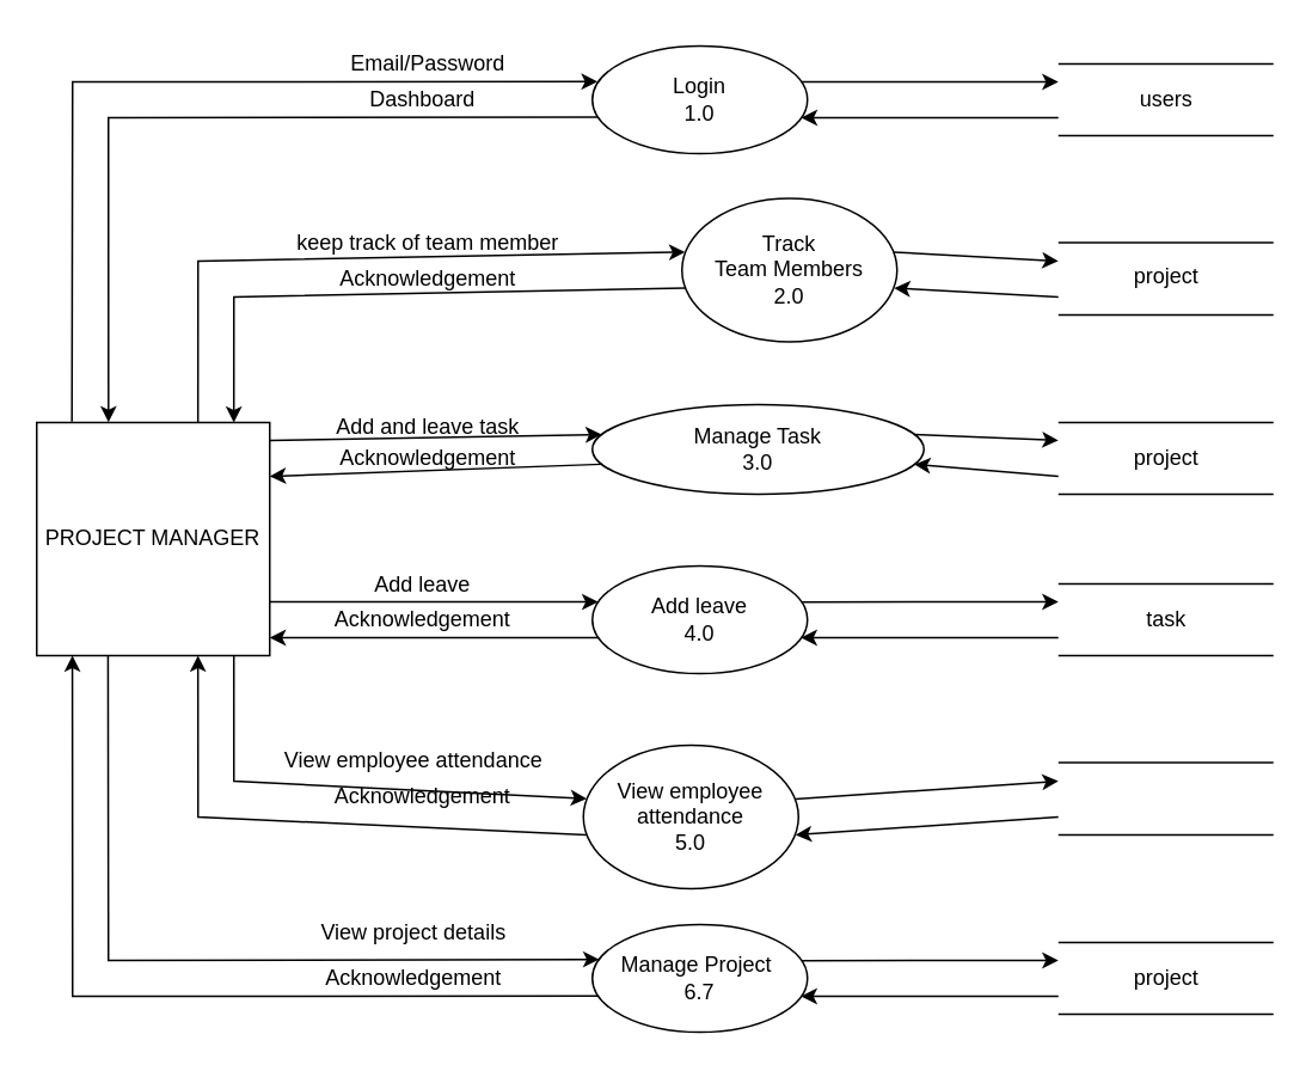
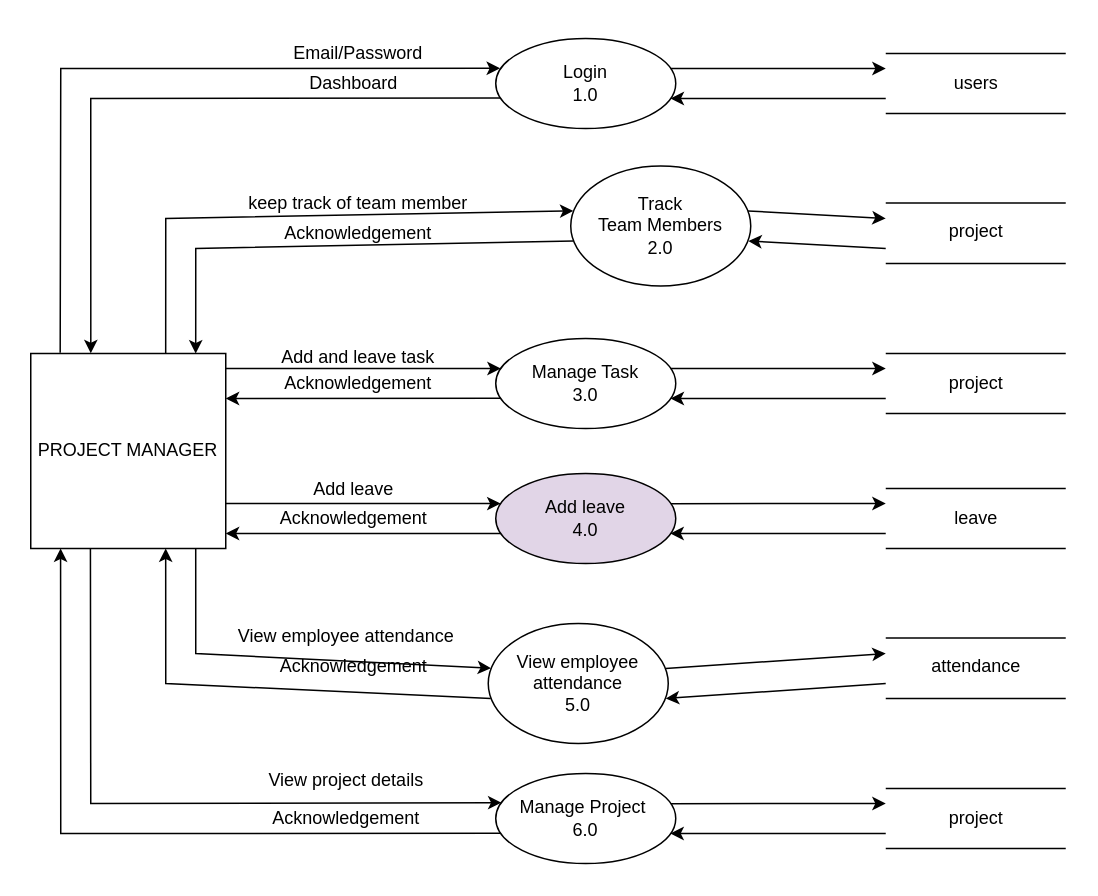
  <mxCell id="0" />
  <mxCell id="1" parent="0" />
  <mxCell id="2" value="PROJECT MANAGER" style="whiteSpace=wrap;html=1;aspect=fixed;" parent="1" vertex="1"><mxGeometry x="20" y="235" width="130" height="130" as="geometry" /></mxCell>
  <mxCell id="3" value="" style="endArrow=classic;html=1;rounded=0;exitX=0.151;exitY=-0.004;exitDx=0;exitDy=0;exitPerimeter=0;entryX=0.024;entryY=0.331;entryDx=0;entryDy=0;entryPerimeter=0;" parent="1" source="2" target="51" edge="1"><mxGeometry width="50" height="50" relative="1" as="geometry"><mxPoint x="50" y="225" as="sourcePoint" /><mxPoint x="352.88" y="-24.68" as="targetPoint" /><Array as="points"><mxPoint x="40" y="45" /></Array></mxGeometry></mxCell>
  <mxCell id="4" value="" style="endArrow=classic;html=1;rounded=0;exitX=0.024;exitY=0.662;exitDx=0;exitDy=0;exitPerimeter=0;entryX=0.308;entryY=-0.001;entryDx=0;entryDy=0;entryPerimeter=0;" parent="1" source="51" target="2" edge="1"><mxGeometry width="50" height="50" relative="1" as="geometry"><mxPoint x="351.32" y="-5.4" as="sourcePoint" /><mxPoint x="70" y="225" as="targetPoint" /><Array as="points"><mxPoint x="60" y="65" /></Array></mxGeometry></mxCell>
  <mxCell id="5" value="" style="endArrow=classic;html=1;rounded=0;exitX=0.692;exitY=0.001;exitDx=0;exitDy=0;exitPerimeter=0;entryX=0.015;entryY=0.374;entryDx=0;entryDy=0;entryPerimeter=0;" parent="1" source="2" target="45" edge="1"><mxGeometry width="50" height="50" relative="1" as="geometry"><mxPoint x="80.04" y="228" as="sourcePoint" /><mxPoint x="350.96" y="105.6" as="targetPoint" /><Array as="points"><mxPoint x="110" y="145" /></Array></mxGeometry></mxCell>
  <mxCell id="6" value="" style="endArrow=classic;html=1;rounded=0;entryX=0.846;entryY=0;entryDx=0;entryDy=0;entryPerimeter=0;exitX=0.016;exitY=0.625;exitDx=0;exitDy=0;exitPerimeter=0;" parent="1" source="45" target="2" edge="1"><mxGeometry width="50" height="50" relative="1" as="geometry"><mxPoint x="354.8" y="125.84" as="sourcePoint" /><mxPoint x="99.22" y="229" as="targetPoint" /><Array as="points"><mxPoint x="130" y="165" /></Array></mxGeometry></mxCell>
  <mxCell id="7" value="" style="endArrow=classic;html=1;rounded=0;exitX=0.846;exitY=1.001;exitDx=0;exitDy=0;exitPerimeter=0;entryX=0.016;entryY=0.372;entryDx=0;entryDy=0;entryPerimeter=0;" parent="1" source="2" target="39" edge="1"><mxGeometry width="50" height="50" relative="1" as="geometry"><mxPoint x="128.32" y="433.45" as="sourcePoint" /><mxPoint x="290" y="405" as="targetPoint" /><Array as="points"><mxPoint x="130" y="435" /></Array></mxGeometry></mxCell>
  <mxCell id="8" value="" style="endArrow=classic;html=1;rounded=0;exitX=0.014;exitY=0.624;exitDx=0;exitDy=0;exitPerimeter=0;entryX=0.692;entryY=1;entryDx=0;entryDy=0;entryPerimeter=0;" parent="1" source="39" target="2" edge="1"><mxGeometry width="50" height="50" relative="1" as="geometry"><mxPoint x="290" y="425" as="sourcePoint" /><mxPoint x="110" y="355" as="targetPoint" /><Array as="points"><mxPoint x="110" y="455" /></Array></mxGeometry></mxCell>
  <mxCell id="9" value="" style="endArrow=classic;html=1;rounded=0;exitX=0.306;exitY=1;exitDx=0;exitDy=0;entryX=0.032;entryY=0.324;entryDx=0;entryDy=0;entryPerimeter=0;exitPerimeter=0;" parent="1" source="2" target="58" edge="1"><mxGeometry width="50" height="50" relative="1" as="geometry"><mxPoint x="100.83" y="472.89" as="sourcePoint" /><mxPoint x="350.24" y="589.22" as="targetPoint" /><Array as="points"><mxPoint x="60" y="535" /></Array></mxGeometry></mxCell>
  <mxCell id="10" value="" style="endArrow=classic;html=1;rounded=0;entryX=0.153;entryY=1;entryDx=0;entryDy=0;entryPerimeter=0;exitX=0.025;exitY=0.665;exitDx=0;exitDy=0;exitPerimeter=0;" parent="1" source="58" target="2" edge="1"><mxGeometry width="50" height="50" relative="1" as="geometry"><mxPoint x="356.84" y="612.32" as="sourcePoint" /><mxPoint x="89.83" y="473.44" as="targetPoint" /><Array as="points"><mxPoint x="40" y="555" /></Array></mxGeometry></mxCell>
  <mxCell id="11" value="" style="endArrow=none;html=1;rounded=0;" parent="1" edge="1"><mxGeometry width="50" height="50" relative="1" as="geometry"><mxPoint x="590" y="325" as="sourcePoint" /><mxPoint x="710" y="325" as="targetPoint" /></mxGeometry></mxCell>
  <mxCell id="12" value="keep track of team member" style="text;html=1;align=center;verticalAlign=middle;resizable=0;points=[];autosize=1;strokeColor=none;fillColor=none;" parent="1" vertex="1"><mxGeometry x="153" y="120" width="170" height="30" as="geometry" /></mxCell>
  <mxCell id="13" value="Acknowledgement" style="text;html=1;align=center;verticalAlign=middle;resizable=0;points=[];autosize=1;strokeColor=none;fillColor=none;" parent="1" vertex="1"><mxGeometry x="178" y="140" width="120" height="30" as="geometry" /></mxCell>
  <mxCell id="14" value="View employee attendance" style="text;html=1;align=center;verticalAlign=middle;resizable=0;points=[];autosize=1;strokeColor=none;fillColor=none;" parent="1" vertex="1"><mxGeometry x="145" y="409" width="170" height="30" as="geometry" /></mxCell>
  <mxCell id="15" value="Acknowledgement" style="text;html=1;align=center;verticalAlign=middle;resizable=0;points=[];autosize=1;strokeColor=none;fillColor=none;" parent="1" vertex="1"><mxGeometry x="175" y="429" width="120" height="30" as="geometry" /></mxCell>
  <mxCell id="16" value="View project details" style="text;html=1;align=center;verticalAlign=middle;resizable=0;points=[];autosize=1;strokeColor=none;fillColor=none;" parent="1" vertex="1"><mxGeometry x="165" y="505" width="130" height="30" as="geometry" /></mxCell>
  <mxCell id="17" value="Acknowledgement" style="text;html=1;align=center;verticalAlign=middle;resizable=0;points=[];autosize=1;strokeColor=none;fillColor=none;" parent="1" vertex="1"><mxGeometry x="170" y="530" width="120" height="30" as="geometry" /></mxCell>
  <mxCell id="18" value="Email/Password" style="text;html=1;align=center;verticalAlign=middle;resizable=0;points=[];autosize=1;strokeColor=none;fillColor=none;" parent="1" vertex="1"><mxGeometry x="183" y="20" width="110" height="30" as="geometry" /></mxCell>
  <mxCell id="19" value="Dashboard" style="text;html=1;align=center;verticalAlign=middle;resizable=0;points=[];autosize=1;strokeColor=none;fillColor=none;" parent="1" vertex="1"><mxGeometry x="195" y="40" width="80" height="30" as="geometry" /></mxCell>
- <mxCell id="20" value="Manage Task&lt;br style=&quot;border-color: var(--border-color);&quot;&gt;3.0" style="ellipse;whiteSpace=wrap;html=1;" parent="1" vertex="1"><mxGeometry x="330" y="225" width="185" height="50" as="geometry" /></mxCell>
+ <mxCell id="20" value="Manage Task&lt;br style=&quot;border-color: var(--border-color);&quot;&gt;3.0" style="ellipse;whiteSpace=wrap;html=1;" parent="1" vertex="1"><mxGeometry x="330" y="225" width="120" height="60" as="geometry" /></mxCell>
  <mxCell id="21" value="" style="endArrow=classic;html=1;rounded=0;entryX=0.028;entryY=0.333;entryDx=0;entryDy=0;entryPerimeter=0;exitX=1;exitY=0.077;exitDx=0;exitDy=0;exitPerimeter=0;" parent="1" target="20" edge="1"><mxGeometry width="50" height="50" relative="1" as="geometry"><mxPoint x="150" y="245" as="sourcePoint" /><mxPoint x="330" y="247" as="targetPoint" /></mxGeometry></mxCell>
  <mxCell id="22" value="" style="endArrow=classic;html=1;rounded=0;entryX=1;entryY=0.23;entryDx=0;entryDy=0;entryPerimeter=0;exitX=0.028;exitY=0.665;exitDx=0;exitDy=0;exitPerimeter=0;" parent="1" source="20" edge="1"><mxGeometry width="50" height="50" relative="1" as="geometry"><mxPoint x="320" y="267" as="sourcePoint" /><mxPoint x="150" y="265" as="targetPoint" /></mxGeometry></mxCell>
  <mxCell id="23" value="" style="endArrow=classic;html=1;rounded=0;exitX=0.97;exitY=0.334;exitDx=0;exitDy=0;exitPerimeter=0;" parent="1" source="20" edge="1"><mxGeometry width="50" height="50" relative="1" as="geometry"><mxPoint x="450" y="250" as="sourcePoint" /><mxPoint x="590" y="245" as="targetPoint" /></mxGeometry></mxCell>
  <mxCell id="24" value="" style="endArrow=classic;html=1;rounded=0;entryX=0.971;entryY=0.667;entryDx=0;entryDy=0;entryPerimeter=0;" parent="1" target="20" edge="1"><mxGeometry width="50" height="50" relative="1" as="geometry"><mxPoint x="590" y="265" as="sourcePoint" /><mxPoint x="448.68" y="267.28" as="targetPoint" /></mxGeometry></mxCell>
  <mxCell id="25" value="" style="endArrow=none;html=1;rounded=0;" parent="1" edge="1"><mxGeometry width="50" height="50" relative="1" as="geometry"><mxPoint x="590" y="235" as="sourcePoint" /><mxPoint x="710" y="235" as="targetPoint" /></mxGeometry></mxCell>
  <mxCell id="26" value="" style="endArrow=none;html=1;rounded=0;" parent="1" edge="1"><mxGeometry width="50" height="50" relative="1" as="geometry"><mxPoint x="590" y="275" as="sourcePoint" /><mxPoint x="710" y="275" as="targetPoint" /></mxGeometry></mxCell>
  <mxCell id="27" value="Acknowledgement" style="text;html=1;align=center;verticalAlign=middle;resizable=0;points=[];autosize=1;strokeColor=none;fillColor=none;" parent="1" vertex="1"><mxGeometry x="178" y="240" width="120" height="30" as="geometry" /></mxCell>
  <mxCell id="28" value="&lt;font style=&quot;font-size: 12px;&quot;&gt;Add and leave task&lt;/font&gt;" style="text;html=1;align=center;verticalAlign=middle;resizable=0;points=[];autosize=1;strokeColor=none;fillColor=none;fontSize=16;" parent="1" vertex="1"><mxGeometry x="173" y="221" width="130" height="30" as="geometry" /></mxCell>
  <mxCell id="29" value="project" style="text;html=1;align=center;verticalAlign=middle;resizable=0;points=[];autosize=1;strokeColor=none;fillColor=none;" parent="1" vertex="1"><mxGeometry x="620" y="240" width="60" height="30" as="geometry" /></mxCell>
- <mxCell id="30" value="Add leave&lt;br style=&quot;border-color: var(--border-color);&quot;&gt;4.0" style="ellipse;whiteSpace=wrap;html=1;" parent="1" vertex="1"><mxGeometry x="330" y="315" width="120" height="60" as="geometry" /></mxCell>
+ <mxCell id="30" value="Add leave&lt;br style=&quot;border-color: var(--border-color);&quot;&gt;4.0" style="ellipse;whiteSpace=wrap;html=1;fillColor=#e1d5e7;" parent="1" vertex="1"><mxGeometry x="330" y="315" width="120" height="60" as="geometry" /></mxCell>
  <mxCell id="31" value="" style="endArrow=classic;html=1;rounded=0;entryX=0.027;entryY=0.334;entryDx=0;entryDy=0;entryPerimeter=0;exitX=1.001;exitY=0.77;exitDx=0;exitDy=0;exitPerimeter=0;" parent="1" target="30" edge="1"><mxGeometry width="50" height="50" relative="1" as="geometry"><mxPoint x="150" y="335" as="sourcePoint" /><mxPoint x="330" y="337" as="targetPoint" /></mxGeometry></mxCell>
  <mxCell id="32" value="" style="endArrow=classic;html=1;rounded=0;entryX=1.001;entryY=0.922;entryDx=0;entryDy=0;entryPerimeter=0;exitX=0.028;exitY=0.668;exitDx=0;exitDy=0;exitPerimeter=0;" parent="1" source="30" edge="1"><mxGeometry width="50" height="50" relative="1" as="geometry"><mxPoint x="320" y="357" as="sourcePoint" /><mxPoint x="150" y="355" as="targetPoint" /></mxGeometry></mxCell>
  <mxCell id="33" value="" style="endArrow=classic;html=1;rounded=0;exitX=0.972;exitY=0.335;exitDx=0;exitDy=0;exitPerimeter=0;" parent="1" source="30" edge="1"><mxGeometry width="50" height="50" relative="1" as="geometry"><mxPoint x="450" y="340" as="sourcePoint" /><mxPoint x="590" y="335" as="targetPoint" /></mxGeometry></mxCell>
  <mxCell id="34" value="" style="endArrow=classic;html=1;rounded=0;entryX=0.97;entryY=0.667;entryDx=0;entryDy=0;entryPerimeter=0;" parent="1" target="30" edge="1"><mxGeometry width="50" height="50" relative="1" as="geometry"><mxPoint x="590" y="355" as="sourcePoint" /><mxPoint x="448.68" y="357.28" as="targetPoint" /></mxGeometry></mxCell>
- <mxCell id="35" value="task" style="text;html=1;align=center;verticalAlign=middle;resizable=0;points=[];autosize=1;strokeColor=none;fillColor=none;" parent="1" vertex="1"><mxGeometry x="625" y="330" width="50" height="30" as="geometry" /></mxCell>
+ <mxCell id="35" value="leave" style="text;html=1;align=center;verticalAlign=middle;resizable=0;points=[];autosize=1;strokeColor=none;fillColor=none;" parent="1" vertex="1"><mxGeometry x="625" y="330" width="50" height="30" as="geometry" /></mxCell>
  <mxCell id="36" value="" style="endArrow=none;html=1;rounded=0;" parent="1" edge="1"><mxGeometry width="50" height="50" relative="1" as="geometry"><mxPoint x="590" y="365" as="sourcePoint" /><mxPoint x="710" y="365" as="targetPoint" /></mxGeometry></mxCell>
  <mxCell id="37" value="Add leave" style="text;html=1;align=center;verticalAlign=middle;resizable=0;points=[];autosize=1;strokeColor=none;fillColor=none;" parent="1" vertex="1"><mxGeometry x="195" y="311" width="80" height="30" as="geometry" /></mxCell>
  <mxCell id="38" value="Acknowledgement" style="text;html=1;align=center;verticalAlign=middle;resizable=0;points=[];autosize=1;strokeColor=none;fillColor=none;" parent="1" vertex="1"><mxGeometry x="175" y="330" width="120" height="30" as="geometry" /></mxCell>
  <mxCell id="39" value="View employee attendance&lt;br style=&quot;border-color: var(--border-color);&quot;&gt;5.0" style="ellipse;whiteSpace=wrap;html=1;" parent="1" vertex="1"><mxGeometry x="325" y="415" width="120" height="80" as="geometry" /></mxCell>
  <mxCell id="40" value="" style="endArrow=classic;html=1;rounded=0;exitX=0.985;exitY=0.375;exitDx=0;exitDy=0;exitPerimeter=0;" parent="1" source="39" edge="1"><mxGeometry width="50" height="50" relative="1" as="geometry"><mxPoint x="455" y="449" as="sourcePoint" /><mxPoint x="590" y="435" as="targetPoint" /></mxGeometry></mxCell>
  <mxCell id="41" value="" style="endArrow=classic;html=1;rounded=0;entryX=0.986;entryY=0.625;entryDx=0;entryDy=0;entryPerimeter=0;" parent="1" target="39" edge="1"><mxGeometry width="50" height="50" relative="1" as="geometry"><mxPoint x="590" y="455" as="sourcePoint" /><mxPoint x="451" y="468" as="targetPoint" /></mxGeometry></mxCell>
  <mxCell id="42" value="" style="endArrow=none;html=1;rounded=0;" parent="1" edge="1"><mxGeometry width="50" height="50" relative="1" as="geometry"><mxPoint x="590" y="424.71" as="sourcePoint" /><mxPoint x="710" y="424.71" as="targetPoint" /></mxGeometry></mxCell>
  <mxCell id="43" value="" style="endArrow=none;html=1;rounded=0;" parent="1" edge="1"><mxGeometry width="50" height="50" relative="1" as="geometry"><mxPoint x="590" y="465" as="sourcePoint" /><mxPoint x="710" y="465" as="targetPoint" /></mxGeometry></mxCell>
+ <mxCell id="44" value="attendance" style="text;html=1;align=center;verticalAlign=middle;resizable=0;points=[];autosize=1;strokeColor=none;fillColor=none;" parent="1" vertex="1"><mxGeometry x="610" y="429" width="80" height="30" as="geometry" /></mxCell>
  <mxCell id="45" value="Track&lt;br style=&quot;border-color: var(--border-color);&quot;&gt;Team Members&lt;br style=&quot;border-color: var(--border-color);&quot;&gt;2.0" style="ellipse;whiteSpace=wrap;html=1;" parent="1" vertex="1"><mxGeometry x="380" y="110" width="120" height="80" as="geometry" /></mxCell>
  <mxCell id="46" value="" style="endArrow=classic;html=1;rounded=0;exitX=0.985;exitY=0.375;exitDx=0;exitDy=0;exitPerimeter=0;" parent="1" source="45" edge="1"><mxGeometry width="50" height="50" relative="1" as="geometry"><mxPoint x="455" y="159" as="sourcePoint" /><mxPoint x="590" y="145" as="targetPoint" /></mxGeometry></mxCell>
  <mxCell id="47" value="" style="endArrow=classic;html=1;rounded=0;entryX=0.986;entryY=0.625;entryDx=0;entryDy=0;entryPerimeter=0;" parent="1" target="45" edge="1"><mxGeometry width="50" height="50" relative="1" as="geometry"><mxPoint x="590" y="165" as="sourcePoint" /><mxPoint x="451" y="178" as="targetPoint" /></mxGeometry></mxCell>
  <mxCell id="48" value="" style="endArrow=none;html=1;rounded=0;" parent="1" edge="1"><mxGeometry width="50" height="50" relative="1" as="geometry"><mxPoint x="590" y="134.71" as="sourcePoint" /><mxPoint x="710" y="134.71" as="targetPoint" /></mxGeometry></mxCell>
  <mxCell id="49" value="" style="endArrow=none;html=1;rounded=0;" parent="1" edge="1"><mxGeometry width="50" height="50" relative="1" as="geometry"><mxPoint x="590" y="175" as="sourcePoint" /><mxPoint x="710" y="175" as="targetPoint" /></mxGeometry></mxCell>
  <mxCell id="50" value="project" style="text;html=1;align=center;verticalAlign=middle;resizable=0;points=[];autosize=1;strokeColor=none;fillColor=none;" parent="1" vertex="1"><mxGeometry x="620" y="139" width="60" height="30" as="geometry" /></mxCell>
  <mxCell id="51" value="Login&lt;br style=&quot;border-color: var(--border-color);&quot;&gt;1.0" style="ellipse;whiteSpace=wrap;html=1;" parent="1" vertex="1"><mxGeometry x="330" y="25" width="120" height="60" as="geometry" /></mxCell>
  <mxCell id="52" value="" style="endArrow=classic;html=1;rounded=0;exitX=0.97;exitY=0.334;exitDx=0;exitDy=0;exitPerimeter=0;" parent="1" source="51" edge="1"><mxGeometry width="50" height="50" relative="1" as="geometry"><mxPoint x="450" y="50" as="sourcePoint" /><mxPoint x="590" y="45" as="targetPoint" /></mxGeometry></mxCell>
  <mxCell id="53" value="" style="endArrow=classic;html=1;rounded=0;entryX=0.971;entryY=0.667;entryDx=0;entryDy=0;entryPerimeter=0;" parent="1" target="51" edge="1"><mxGeometry width="50" height="50" relative="1" as="geometry"><mxPoint x="590" y="65" as="sourcePoint" /><mxPoint x="448.68" y="67.28" as="targetPoint" /></mxGeometry></mxCell>
  <mxCell id="54" value="" style="endArrow=none;html=1;rounded=0;" parent="1" edge="1"><mxGeometry width="50" height="50" relative="1" as="geometry"><mxPoint x="590" y="35" as="sourcePoint" /><mxPoint x="710" y="35" as="targetPoint" /></mxGeometry></mxCell>
  <mxCell id="55" value="" style="endArrow=none;html=1;rounded=0;" parent="1" edge="1"><mxGeometry width="50" height="50" relative="1" as="geometry"><mxPoint x="590" y="75" as="sourcePoint" /><mxPoint x="710" y="75" as="targetPoint" /></mxGeometry></mxCell>
  <mxCell id="56" value="users" style="text;html=1;align=center;verticalAlign=middle;resizable=0;points=[];autosize=1;strokeColor=none;fillColor=none;" parent="1" vertex="1"><mxGeometry x="625" y="40" width="50" height="30" as="geometry" /></mxCell>
  <mxCell id="57" value="" style="endArrow=none;html=1;rounded=0;" parent="1" edge="1"><mxGeometry width="50" height="50" relative="1" as="geometry"><mxPoint x="590" y="525" as="sourcePoint" /><mxPoint x="710" y="525" as="targetPoint" /></mxGeometry></mxCell>
- <mxCell id="58" value="Manage Project&amp;nbsp;&lt;br style=&quot;border-color: var(--border-color);&quot;&gt;6.7" style="ellipse;whiteSpace=wrap;html=1;" parent="1" vertex="1"><mxGeometry x="330" y="515" width="120" height="60" as="geometry" /></mxCell>
+ <mxCell id="58" value="Manage Project&amp;nbsp;&lt;br style=&quot;border-color: var(--border-color);&quot;&gt;6.0" style="ellipse;whiteSpace=wrap;html=1;" parent="1" vertex="1"><mxGeometry x="330" y="515" width="120" height="60" as="geometry" /></mxCell>
  <mxCell id="59" value="" style="endArrow=classic;html=1;rounded=0;exitX=0.972;exitY=0.335;exitDx=0;exitDy=0;exitPerimeter=0;" parent="1" source="58" edge="1"><mxGeometry width="50" height="50" relative="1" as="geometry"><mxPoint x="450" y="540" as="sourcePoint" /><mxPoint x="590" y="535" as="targetPoint" /></mxGeometry></mxCell>
  <mxCell id="60" value="" style="endArrow=classic;html=1;rounded=0;entryX=0.97;entryY=0.667;entryDx=0;entryDy=0;entryPerimeter=0;" parent="1" target="58" edge="1"><mxGeometry width="50" height="50" relative="1" as="geometry"><mxPoint x="590" y="555" as="sourcePoint" /><mxPoint x="448.68" y="557.28" as="targetPoint" /></mxGeometry></mxCell>
  <mxCell id="61" value="project" style="text;html=1;align=center;verticalAlign=middle;resizable=0;points=[];autosize=1;strokeColor=none;fillColor=none;" parent="1" vertex="1"><mxGeometry x="620" y="530" width="60" height="30" as="geometry" /></mxCell>
  <mxCell id="62" value="" style="endArrow=none;html=1;rounded=0;" parent="1" edge="1"><mxGeometry width="50" height="50" relative="1" as="geometry"><mxPoint x="590" y="565" as="sourcePoint" /><mxPoint x="710" y="565" as="targetPoint" /></mxGeometry></mxCell>
